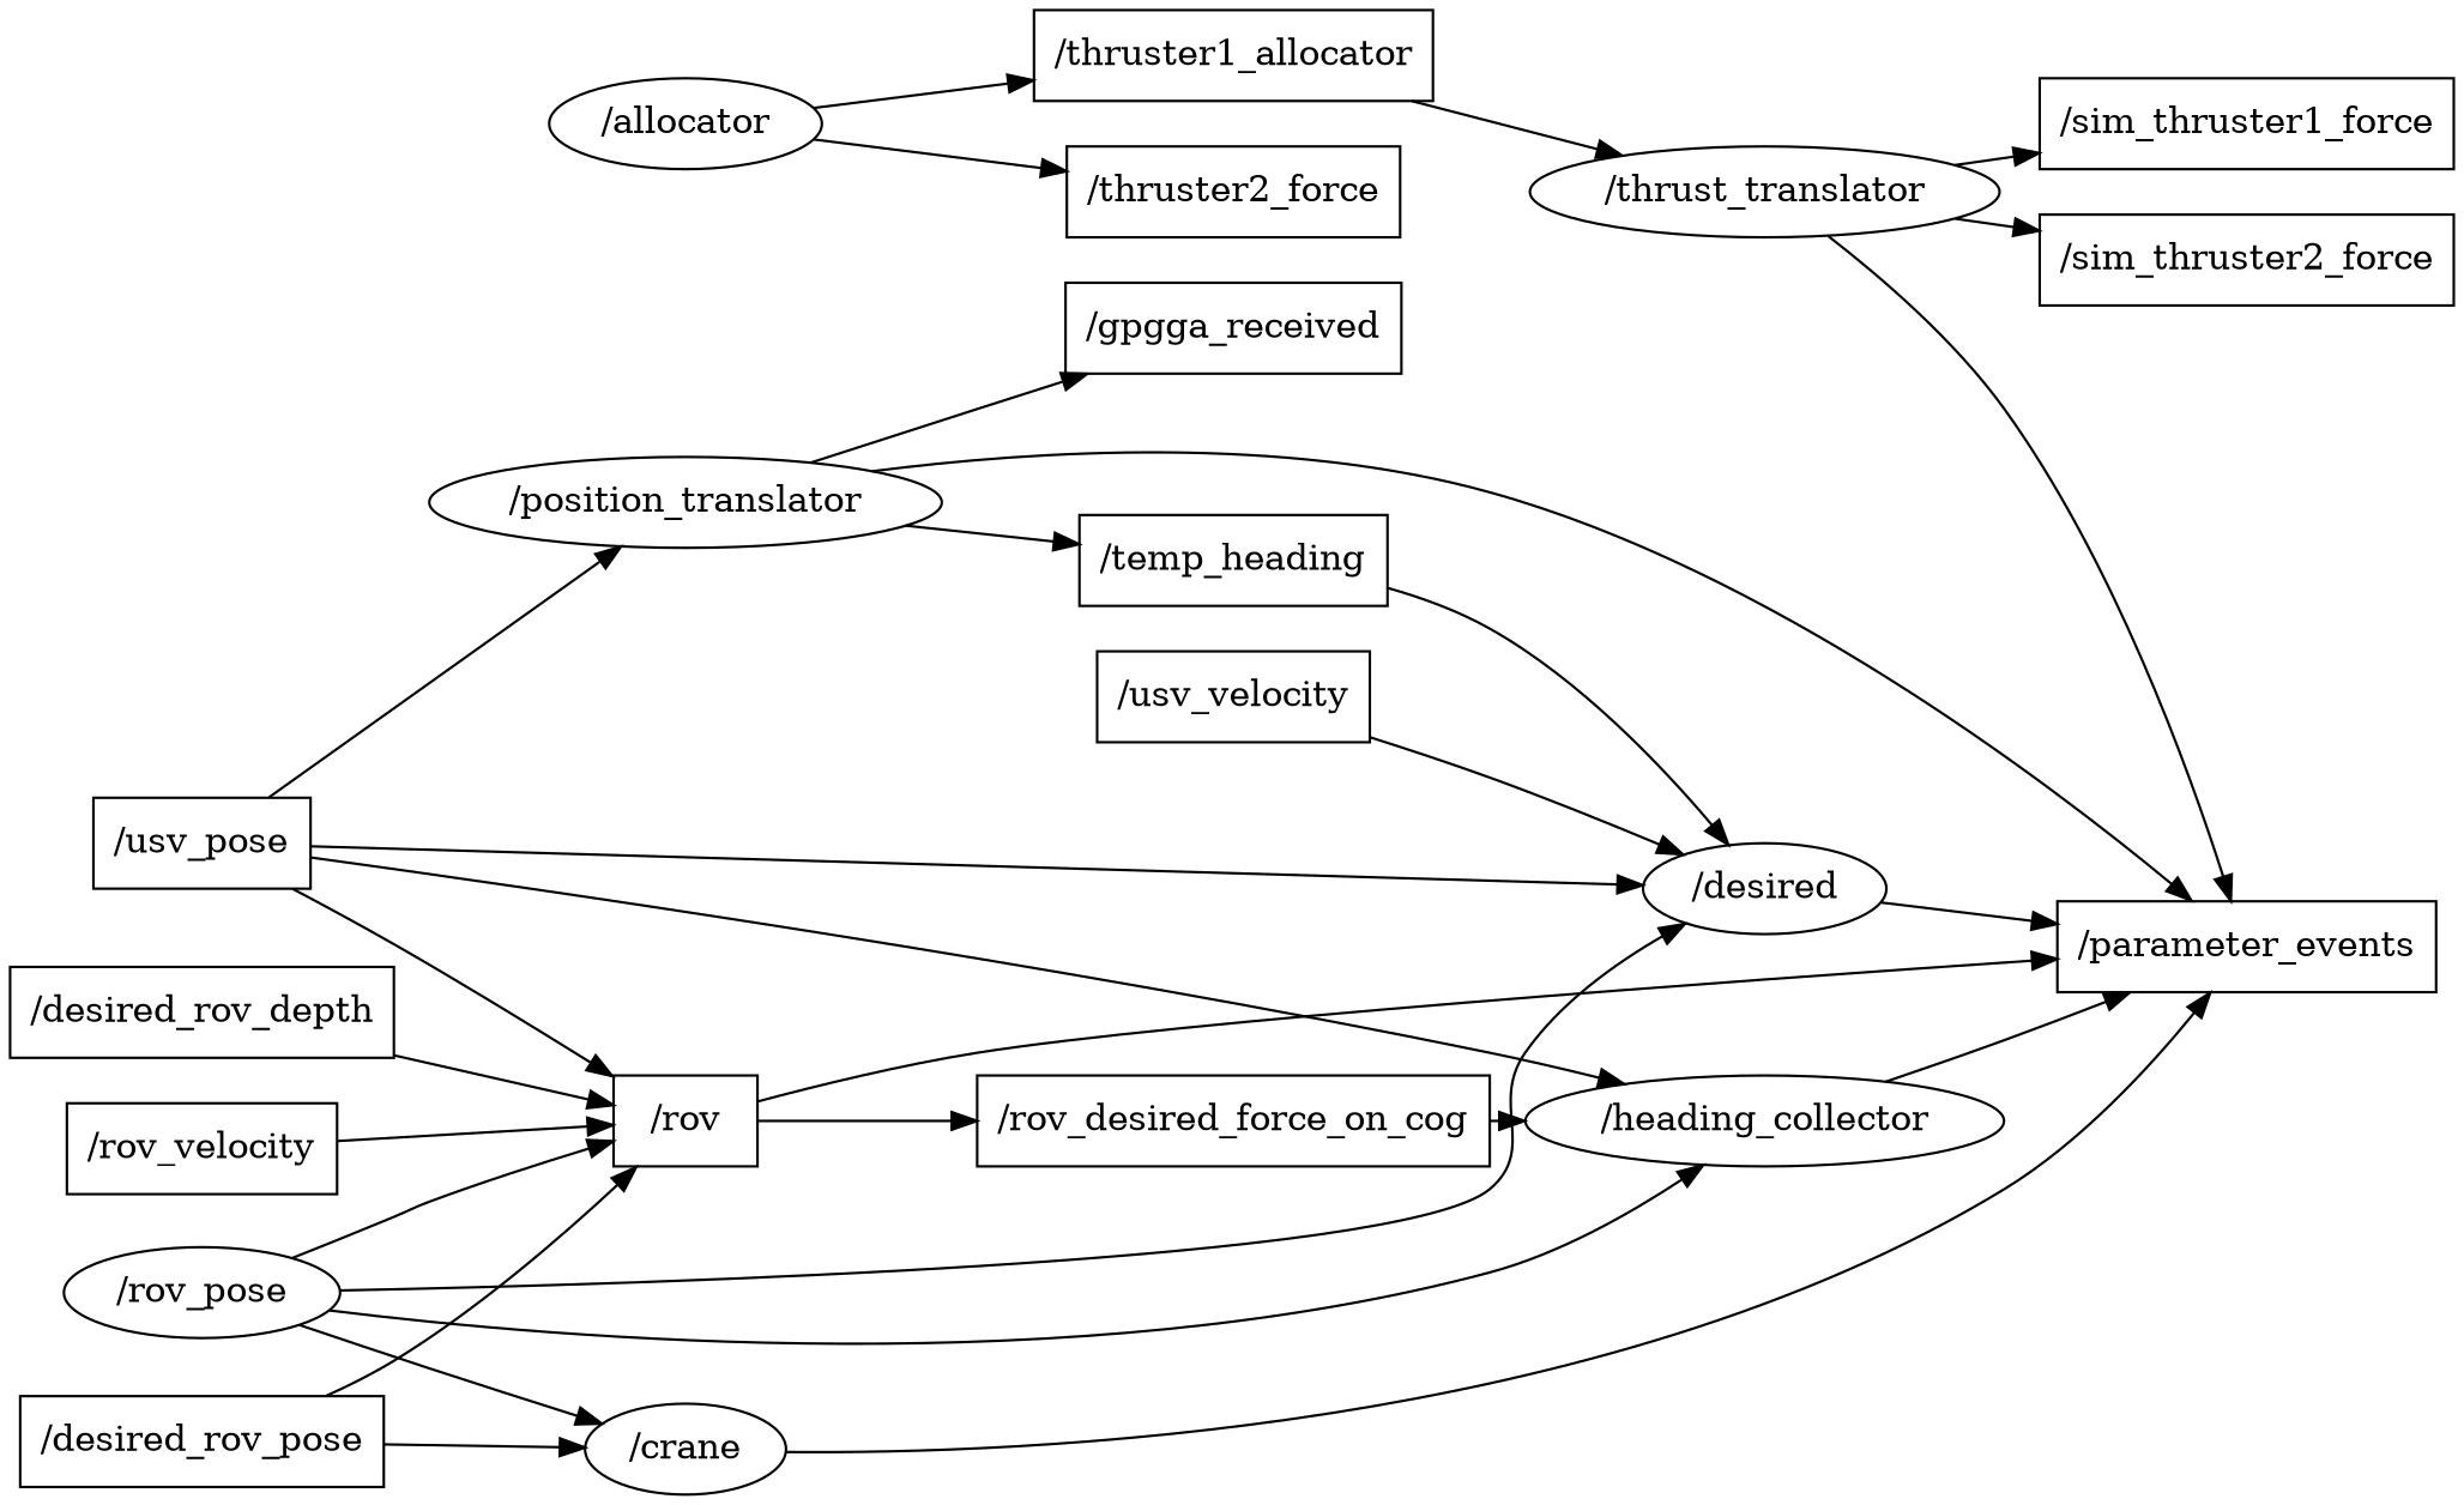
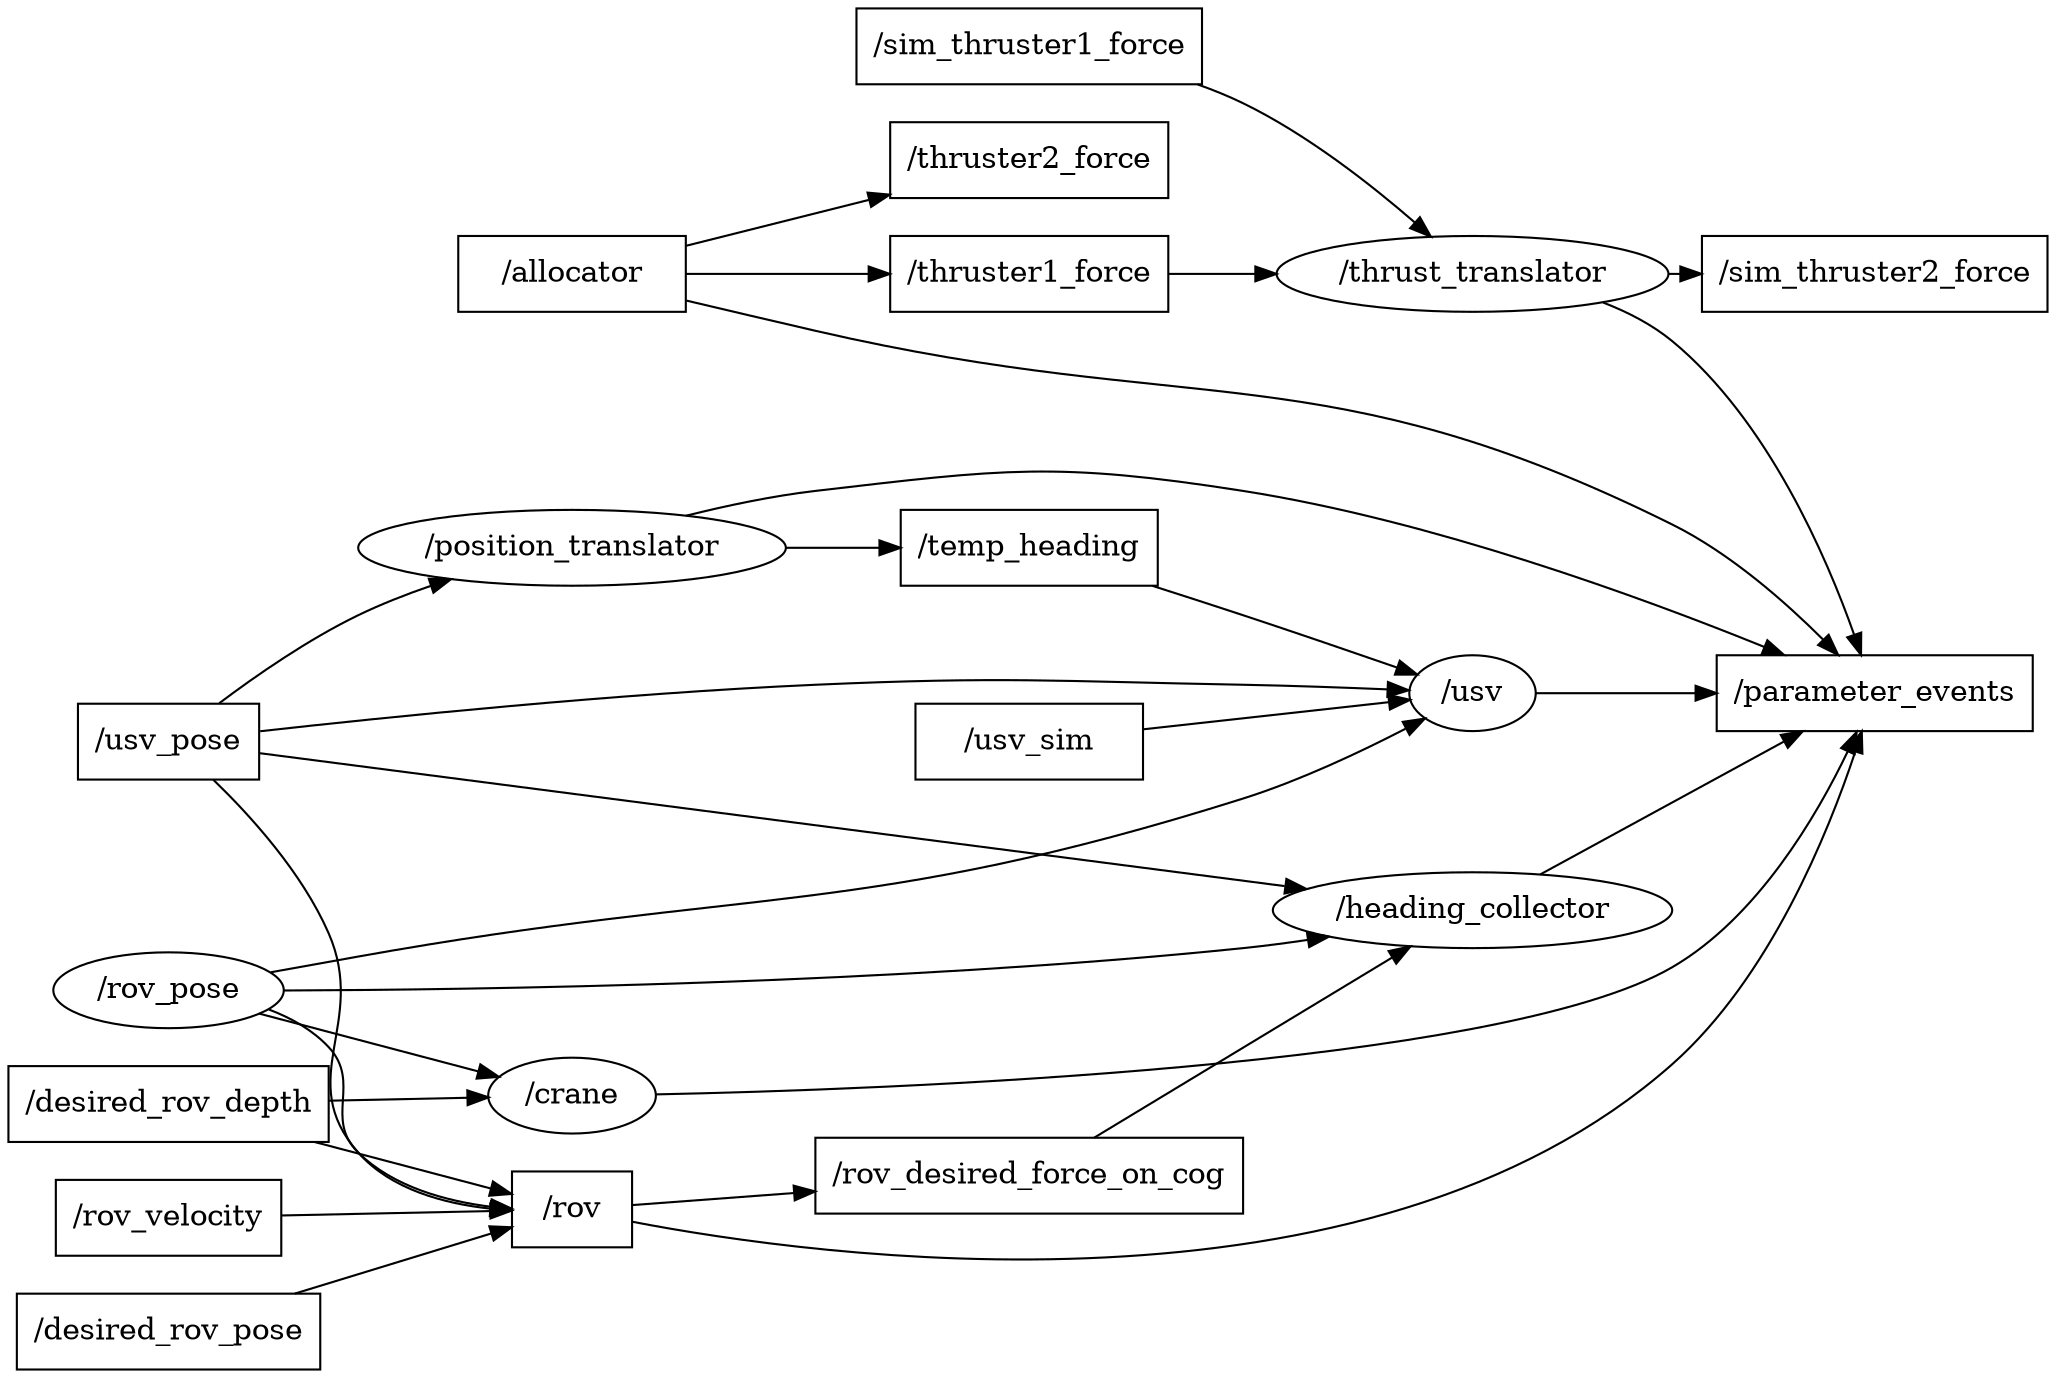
  digraph {
    compound=True
    rank=same
    rankdir=LR
    ranksep=0.2
    node [shape=box]
    edge [penwidth=1]
    n1 [height=0.5 label="/thruster2_force" width=1.8333]
    n2 [height=0.5 label="/thrust_translator" shape=ellipse width=2.5817]
    n3 [height=0.5 label="/sim_thruster2_force" width=2.2778]
    n4 [height=0.5 label="/parameter_events" width=2.0833]
    n5 [height=0.5 label="/sim_thruster1_force" width=2.2778]
    n6 [height=0.5 label="/temp_heading" width=1.6944]
-   n7 [height=0.5 label="/desired" shape=ellipse width=0.83048]
+   n7 [height=0.5 label="/usv" shape=ellipse width=0.83048]
    n8 [height=0.5 label="/rov_desired_force_on_cog" width=2.8194]
    n9 [height=0.5 label="/heading_collector" shape=ellipse width=2.1845]
    n10 [height=0.5 label="/usv_pose" width=1.1944]
    n11 [height=0.5 label="/rov" width=0.79437]
    n12 [height=0.5 label="/position_translator" shape=ellipse width=2.8164]
-   n13 [height=0.5 label="/gpgga_received" width=1.8472]
    n14 [height=0.5 label="/desired_rov_pose" width=2]
    n15 [height=0.5 label="/desired_rov_depth" width=2.1111]
    n16 [height=0.5 label="/crane" shape=ellipse width=1.1013]
    n17 [height=0.5 label="/rov_velocity" width=1.4861]
    n18 [height=0.5 label="/rov_pose" shape=ellipse width=1.1667]
-   n19 [height=0.5 label="/thruster1_allocator" width=1.8333]
-   n20 [height=0.5 label="/usv_velocity" width=1.5]
-   n21 [height=0.5 label="/allocator" shape=ellipse width=1.4985]
+   n19 [height=0.5 label="/thruster1_force" width=1.8333]
+   n20 [height=0.5 label="/usv_sim" width=1.5]
+   n21 [height=0.5 label="/allocator" width=1.4985]
    n2 -> n3
    n2 -> n4
-   n2 -> n5
+   n5 -> n2
    n6 -> n7
    n7 -> n4
    n8 -> n9
    n9 -> n4
    n10 -> n7
    n10 -> n9
    n10 -> n11
    n10 -> n12
    n11 -> n4
    n11 -> n8
    n12 -> n4
    n12 -> n6
-   n12 -> n13
    n14 -> n11
    n15 -> n11
-   n14 -> n16
+   n15 -> n16
    n16 -> n4
    n17 -> n11
    n18 -> n7
    n18 -> n9
    n18 -> n11
    n18 -> n16
    n19 -> n2
    n20 -> n7
    n21 -> n1
+   n21 -> n4
    n21 -> n19
  }
